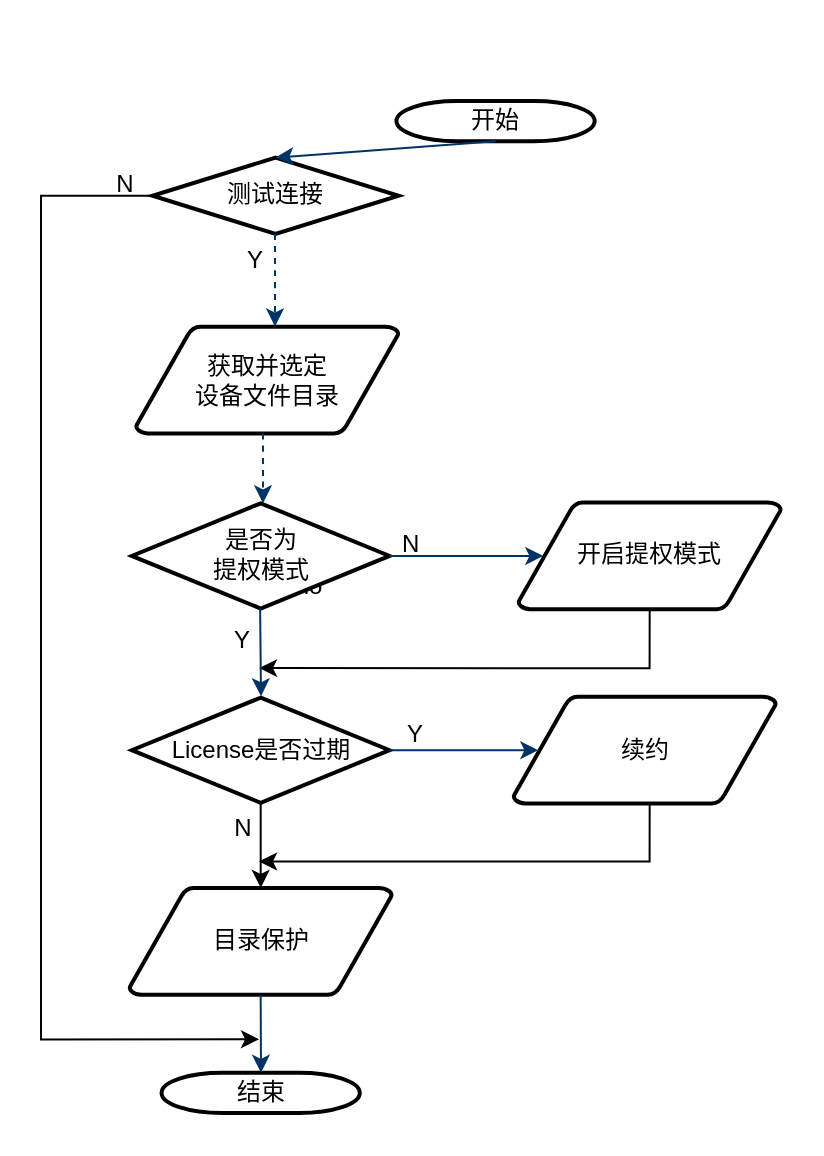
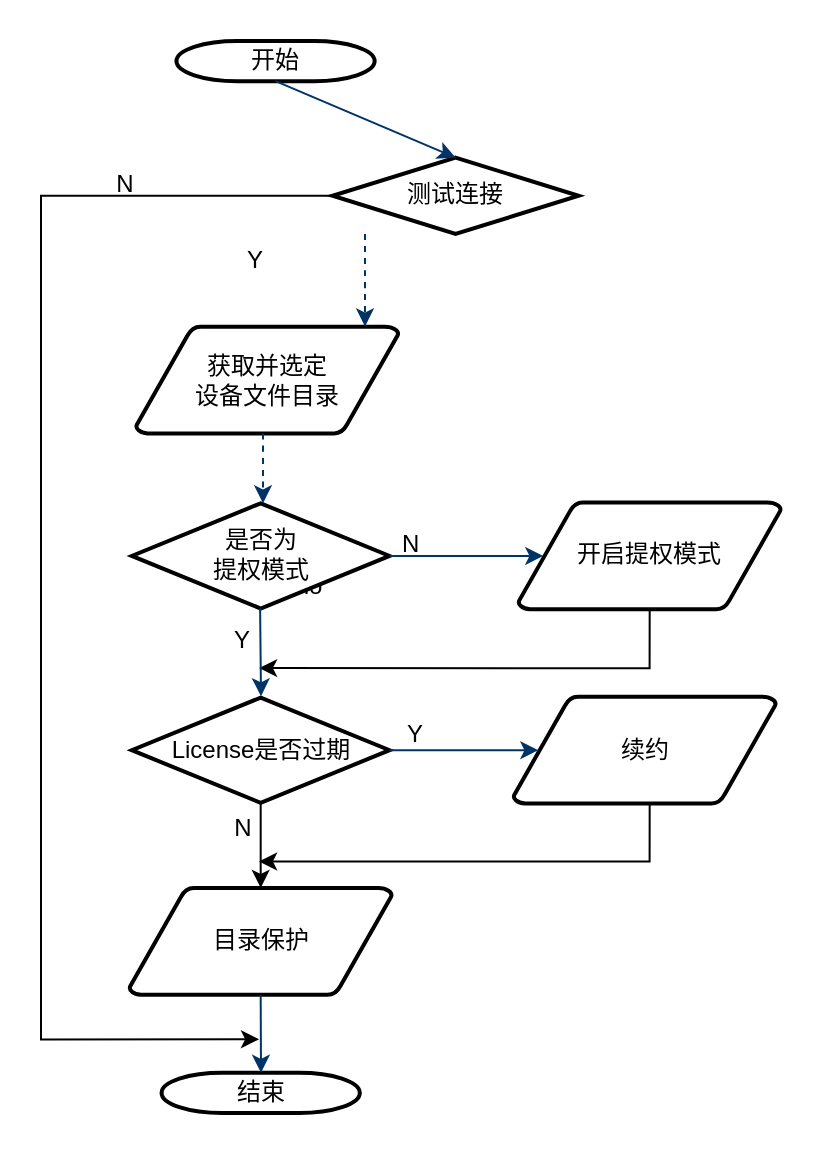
  <mxCell id="0" />
  <mxCell id="1" parent="0" />
  <mxCell id="2" value="" style="group" vertex="1" connectable="0" parent="1"><mxGeometry x="20" y="20" width="370" height="536" as="geometry" /></mxCell>
  <mxCell id="3" value="" style="group" vertex="1" connectable="0" parent="2"><mxGeometry width="370" height="536" as="geometry" /></mxCell>
  <mxCell id="4" value="" style="group" vertex="1" connectable="0" parent="3"><mxGeometry width="370" height="536" as="geometry" /></mxCell>
  <mxCell id="5" value="" style="group" vertex="1" connectable="0" parent="4"><mxGeometry width="370" height="536" as="geometry" /></mxCell>
- <mxCell id="6" value="开始" style="shape=mxgraph.flowchart.terminator;strokeWidth=2;gradientColor=none;gradientDirection=north;fontStyle=0;html=1;" parent="5" vertex="1"><mxGeometry x="177.723" y="30" width="99.107" height="20.1" as="geometry" /></mxCell>
+ <mxCell id="6" value="开始" style="shape=mxgraph.flowchart.terminator;strokeWidth=2;gradientColor=none;gradientDirection=north;fontStyle=0;html=1;" parent="5" vertex="1"><mxGeometry x="67.723" width="99.107" height="20.1" as="geometry" /></mxCell>
  <mxCell id="7" value="获取并选定&lt;br&gt;设备文件目录" style="shape=mxgraph.flowchart.data;strokeWidth=2;gradientColor=none;gradientDirection=north;fontStyle=0;html=1;" parent="5" vertex="1"><mxGeometry x="47.489" y="142.71" width="131.317" height="53.6" as="geometry" /></mxCell>
  <mxCell id="8" style="edgeStyle=orthogonalEdgeStyle;rounded=0;orthogonalLoop=1;jettySize=auto;html=1;exitX=0;exitY=0.5;exitDx=0;exitDy=0;exitPerimeter=0;" edge="1" parent="5" source="9"><mxGeometry relative="1" as="geometry"><mxPoint x="109.018" y="499.15" as="targetPoint" /><Array as="points"><mxPoint y="77.72" /></Array></mxGeometry></mxCell>
- <mxCell id="9" value="测试连接" style="shape=mxgraph.flowchart.decision;strokeWidth=2;gradientColor=none;gradientDirection=north;fontStyle=0;html=1;" parent="5" vertex="1"><mxGeometry x="55.748" y="58.29" width="123.058" height="38.19" as="geometry" /></mxCell>
+ <mxCell id="9" value="测试连接" style="shape=mxgraph.flowchart.decision;strokeWidth=2;gradientColor=none;gradientDirection=north;fontStyle=0;html=1;" parent="5" vertex="1"><mxGeometry x="145.748" y="58.29" width="123.058" height="38.19" as="geometry" /></mxCell>
  <mxCell id="10" style="entryX=0.5;entryY=0;entryPerimeter=0;fontStyle=1;strokeColor=#003366;strokeWidth=1;html=1;exitX=0.5;exitY=1;exitDx=0;exitDy=0;exitPerimeter=0;" parent="5" source="6" target="9" edge="1"><mxGeometry relative="1" as="geometry"><mxPoint x="117.277" y="36.85" as="sourcePoint" /></mxGeometry></mxCell>
  <mxCell id="11" value="Y" style="text;fontStyle=0;html=1;strokeColor=none;gradientColor=none;fillColor=none;strokeWidth=2;" parent="5" vertex="1"><mxGeometry x="94.565" y="286.09" width="12.388" height="17.42" as="geometry" /></mxCell>
  <mxCell id="12" value="" style="edgeStyle=elbowEdgeStyle;elbow=horizontal;fontColor=#001933;fontStyle=1;strokeColor=#003366;strokeWidth=1;html=1;dashed=1;" parent="5" source="9" target="7" edge="1"><mxGeometry x="-147.009" y="-40.2" width="82.589" height="67" as="geometry"><mxPoint x="-147.009" y="26.8" as="sourcePoint" /><mxPoint x="-64.42" y="-40.2" as="targetPoint" /></mxGeometry></mxCell>
  <mxCell id="13" value="no" style="text;fontStyle=0;html=1;strokeColor=none;gradientColor=none;fillColor=none;strokeWidth=2;align=center;" parent="5" vertex="1"><mxGeometry x="117.277" y="259.29" width="33.036" height="17.42" as="geometry" /></mxCell>
  <mxCell id="14" value="是否为&lt;br&gt;提权模式" style="shape=mxgraph.flowchart.decision;strokeWidth=2;gradientColor=none;gradientDirection=north;fontStyle=0;html=1;" parent="5" vertex="1"><mxGeometry x="45.424" y="231.15" width="128.839" height="52.595" as="geometry" /></mxCell>
  <mxCell id="15" value="" style="edgeStyle=elbowEdgeStyle;elbow=horizontal;fontStyle=1;strokeColor=#003366;strokeWidth=1;html=1;dashed=1;" edge="1" parent="5" source="7" target="14"><mxGeometry x="-147.009" y="-40.2" width="82.589" height="67" as="geometry"><mxPoint x="115.34" y="196.31" as="sourcePoint" /><mxPoint x="115.34" y="388.6" as="targetPoint" /></mxGeometry></mxCell>
  <mxCell id="16" style="edgeStyle=orthogonalEdgeStyle;rounded=0;orthogonalLoop=1;jettySize=auto;html=1;exitX=0.5;exitY=1;exitDx=0;exitDy=0;exitPerimeter=0;" edge="1" parent="5" source="17"><mxGeometry relative="1" as="geometry"><mxPoint x="109.018" y="313.56" as="targetPoint" /><Array as="points"><mxPoint x="303.929" y="313.56" /></Array></mxGeometry></mxCell>
  <mxCell id="17" value="开启提权模式" style="shape=mxgraph.flowchart.data;strokeWidth=2;gradientColor=none;gradientDirection=north;fontStyle=0;html=1;" vertex="1" parent="5"><mxGeometry x="238.683" y="230.648" width="131.317" height="53.6" as="geometry" /></mxCell>
  <mxCell id="18" value="" style="edgeStyle=elbowEdgeStyle;elbow=horizontal;exitX=1;exitY=0.5;exitPerimeter=0;fontStyle=1;strokeColor=#003366;strokeWidth=1;html=1;exitDx=0;exitDy=0;entryX=0.095;entryY=0.5;entryDx=0;entryDy=0;entryPerimeter=0;" parent="5" source="14" target="17" edge="1"><mxGeometry x="-147.009" y="-40.2" width="82.589" height="67" as="geometry"><mxPoint x="170.46" y="415.4" as="sourcePoint" /><mxPoint x="-64.42" y="-40.2" as="targetPoint" /><Array as="points"><mxPoint x="208.125" y="257.28" /><mxPoint x="209.777" y="251.92" /></Array></mxGeometry></mxCell>
  <mxCell id="19" value="" style="edgeStyle=elbowEdgeStyle;elbow=horizontal;fontStyle=1;strokeColor=#003366;strokeWidth=1;html=1;" edge="1" parent="5"><mxGeometry x="-148.231" y="47.235" width="82.589" height="67" as="geometry"><mxPoint x="109.561" y="283.745" as="sourcePoint" /><mxPoint x="109.844" y="327.63" as="targetPoint" /></mxGeometry></mxCell>
  <mxCell id="20" value="N" style="text;fontStyle=0;html=1;strokeColor=none;gradientColor=none;fillColor=none;strokeWidth=2;" vertex="1" parent="5"><mxGeometry x="178.806" y="237.85" width="12.801" height="17.42" as="geometry" /></mxCell>
  <mxCell id="21" value="续约" style="shape=mxgraph.flowchart.data;strokeWidth=2;gradientColor=none;gradientDirection=north;fontStyle=0;html=1;" vertex="1" parent="5"><mxGeometry x="236.205" y="327.798" width="131.317" height="53.6" as="geometry" /></mxCell>
  <mxCell id="22" value="License是否过期" style="shape=mxgraph.flowchart.decision;strokeWidth=2;gradientColor=none;gradientDirection=north;fontStyle=0;html=1;" vertex="1" parent="5"><mxGeometry x="45.424" y="328.3" width="128.839" height="52.595" as="geometry" /></mxCell>
  <mxCell id="23" value="Y" style="text;html=1;align=center;verticalAlign=middle;resizable=0;points=[];autosize=1;" vertex="1" parent="5"><mxGeometry x="98.281" y="100.5" width="18" height="18" as="geometry" /></mxCell>
  <mxCell id="24" value="目录保护" style="shape=mxgraph.flowchart.data;strokeWidth=2;gradientColor=none;gradientDirection=north;fontStyle=0;html=1;" vertex="1" parent="5"><mxGeometry x="44.185" y="423.44" width="131.317" height="53.6" as="geometry" /></mxCell>
  <mxCell id="25" style="edgeStyle=orthogonalEdgeStyle;rounded=0;orthogonalLoop=1;jettySize=auto;html=1;exitX=0.5;exitY=1;exitDx=0;exitDy=0;exitPerimeter=0;entryX=0.5;entryY=0;entryDx=0;entryDy=0;entryPerimeter=0;" edge="1" parent="5" source="22" target="24"><mxGeometry relative="1" as="geometry"><mxPoint x="249.192" y="415.261" as="targetPoint" /></mxGeometry></mxCell>
  <mxCell id="26" value="结束" style="shape=mxgraph.flowchart.terminator;strokeWidth=2;gradientColor=none;gradientDirection=north;fontStyle=0;html=1;" vertex="1" parent="5"><mxGeometry x="60.29" y="515.9" width="99.107" height="20.1" as="geometry" /></mxCell>
  <mxCell id="27" value="N" style="text;html=1;align=center;verticalAlign=middle;resizable=0;points=[];autosize=1;" vertex="1" parent="5"><mxGeometry x="32.21" y="62.98" width="19" height="18" as="geometry" /></mxCell>
  <mxCell id="28" value="" style="edgeStyle=elbowEdgeStyle;elbow=horizontal;exitX=0.5;exitY=1;exitPerimeter=0;entryX=0.5;entryY=0;entryPerimeter=0;fontStyle=1;strokeColor=#003366;strokeWidth=1;html=1;exitDx=0;exitDy=0;entryDx=0;entryDy=0;" parent="5" source="24" target="26" edge="1"><mxGeometry x="-147.009" y="-40.2" width="82.589" height="67" as="geometry"><mxPoint x="-147.009" y="26.8" as="sourcePoint" /><mxPoint x="-64.42" y="-40.2" as="targetPoint" /></mxGeometry></mxCell>
  <mxCell id="29" value="" style="edgeStyle=elbowEdgeStyle;elbow=horizontal;exitX=1;exitY=0.5;exitPerimeter=0;fontStyle=1;strokeColor=#003366;strokeWidth=1;html=1;exitDx=0;exitDy=0;entryX=0.095;entryY=0.5;entryDx=0;entryDy=0;entryPerimeter=0;" edge="1" parent="5" source="22" target="21"><mxGeometry x="-138.75" y="-33.5" width="82.589" height="67" as="geometry"><mxPoint x="182.522" y="264.147" as="sourcePoint" /><mxPoint x="229.598" y="354.43" as="targetPoint" /><Array as="points"><mxPoint x="229.598" y="355.1" /><mxPoint x="214.732" y="347.73" /><mxPoint x="218.036" y="258.62" /></Array></mxGeometry></mxCell>
  <mxCell id="30" style="edgeStyle=orthogonalEdgeStyle;rounded=0;orthogonalLoop=1;jettySize=auto;html=1;exitX=0.5;exitY=1;exitDx=0;exitDy=0;exitPerimeter=0;" edge="1" parent="5"><mxGeometry relative="1" as="geometry"><mxPoint x="304.342" y="380.895" as="sourcePoint" /><mxPoint x="109.018" y="410.207" as="targetPoint" /><Array as="points"><mxPoint x="303.929" y="410.207" /></Array></mxGeometry></mxCell>
  <mxCell id="31" value="Y" style="text;html=1;align=center;verticalAlign=middle;resizable=0;points=[];autosize=1;" vertex="1" parent="5"><mxGeometry x="177.567" y="338.35" width="18" height="18" as="geometry" /></mxCell>
  <mxCell id="32" value="N" style="text;html=1;align=center;verticalAlign=middle;resizable=0;points=[];autosize=1;" vertex="1" parent="5"><mxGeometry x="91.261" y="385.25" width="19" height="18" as="geometry" /></mxCell>
